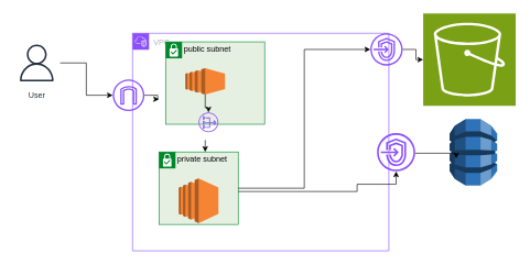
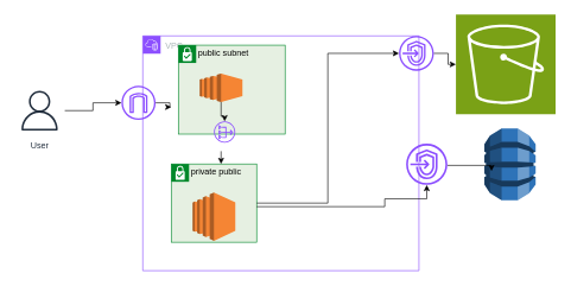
  <mxCell id="0" />
  <mxCell id="1" parent="0" />
  <mxCell id="2" value="VPC" style="points=[[0,0],[0.25,0],[0.5,0],[0.75,0],[1,0],[1,0.25],[1,0.5],[1,0.75],[1,1],[0.75,1],[0.5,1],[0.25,1],[0,1],[0,0.75],[0,0.5],[0,0.25]];outlineConnect=0;gradientColor=none;html=1;whiteSpace=wrap;fontSize=12;fontStyle=0;container=1;pointerEvents=0;collapsible=0;recursiveResize=0;shape=mxgraph.aws4.group;grIcon=mxgraph.aws4.group_vpc2;strokeColor=#8C4FFF;fillColor=none;verticalAlign=top;align=left;spacingLeft=30;fontColor=#AAB7B8;dashed=0;" vertex="1" parent="1"><mxGeometry x="200" y="50" width="388" height="330" as="geometry" /></mxCell>
  <mxCell id="3" value="public subnet" style="shape=mxgraph.ibm.box;prType=subnet;fontStyle=0;verticalAlign=top;align=left;spacingLeft=32;spacingTop=4;fillColor=#E6F0E2;rounded=0;whiteSpace=wrap;html=1;strokeColor=#00882B;strokeWidth=1;dashed=0;container=1;spacing=-4;collapsible=0;expand=0;recursiveResize=0;" vertex="1" parent="2"><mxGeometry x="50" y="13" width="150" height="125" as="geometry" /></mxCell>
  <mxCell id="4" style="edgeStyle=orthogonalEdgeStyle;rounded=0;orthogonalLoop=1;jettySize=auto;html=1;" edge="1" parent="3" source="5" target="7"><mxGeometry relative="1" as="geometry" /></mxCell>
  <mxCell id="5" value="" style="outlineConnect=0;dashed=0;verticalLabelPosition=bottom;verticalAlign=top;align=center;html=1;shape=mxgraph.aws3.ec2;fillColor=#F58534;gradientColor=none;" vertex="1" parent="3"><mxGeometry x="30" y="40" width="60" height="40" as="geometry" /></mxCell>
  <mxCell id="6" style="edgeStyle=orthogonalEdgeStyle;rounded=0;orthogonalLoop=1;jettySize=auto;html=1;exitX=0.5;exitY=1;exitDx=0;exitDy=0;exitPerimeter=0;" edge="1" parent="3" source="5" target="5"><mxGeometry relative="1" as="geometry" /></mxCell>
  <mxCell id="7" value="" style="sketch=0;outlineConnect=0;fontColor=#232F3E;gradientColor=none;fillColor=#8C4FFF;strokeColor=none;dashed=0;verticalLabelPosition=bottom;verticalAlign=top;align=center;html=1;fontSize=12;fontStyle=0;aspect=fixed;pointerEvents=1;shape=mxgraph.aws4.nat_gateway;" vertex="1" parent="3"><mxGeometry x="50" y="107" width="30" height="30" as="geometry" /></mxCell>
- <mxCell id="8" value="private subnet" style="shape=mxgraph.ibm.box;prType=subnet;fontStyle=0;verticalAlign=top;align=left;spacingLeft=32;spacingTop=4;fillColor=#E6F0E2;rounded=0;whiteSpace=wrap;html=1;strokeColor=#00882B;strokeWidth=1;dashed=0;container=1;spacing=-4;collapsible=0;expand=0;recursiveResize=0;" vertex="1" parent="2"><mxGeometry x="40" y="180" width="120" height="110" as="geometry" /></mxCell>
+ <mxCell id="8" value="private public" style="shape=mxgraph.ibm.box;prType=subnet;fontStyle=0;verticalAlign=top;align=left;spacingLeft=32;spacingTop=4;fillColor=#E6F0E2;rounded=0;whiteSpace=wrap;html=1;strokeColor=#00882B;strokeWidth=1;dashed=0;container=1;spacing=-4;collapsible=0;expand=0;recursiveResize=0;" vertex="1" parent="2"><mxGeometry x="40" y="180" width="120" height="110" as="geometry" /></mxCell>
  <mxCell id="9" value="" style="outlineConnect=0;dashed=0;verticalLabelPosition=bottom;verticalAlign=top;align=center;html=1;shape=mxgraph.aws3.ec2;fillColor=#F58534;gradientColor=none;" vertex="1" parent="8"><mxGeometry x="30" y="40" width="60" height="68" as="geometry" /></mxCell>
  <mxCell id="10" value="" style="edgeStyle=orthogonalEdgeStyle;rounded=0;orthogonalLoop=1;jettySize=auto;html=1;" edge="1" parent="2"><mxGeometry relative="1" as="geometry"><mxPoint x="110" y="162" as="sourcePoint" /><mxPoint x="110" y="180" as="targetPoint" /></mxGeometry></mxCell>
  <mxCell id="11" value="" style="edgeStyle=orthogonalEdgeStyle;rounded=0;orthogonalLoop=1;jettySize=auto;html=1;" edge="1" parent="2" source="12"><mxGeometry relative="1" as="geometry"><mxPoint x="40" y="100" as="targetPoint" /><Array as="points"><mxPoint x="38" y="94" /><mxPoint x="38" y="100" /></Array></mxGeometry></mxCell>
  <mxCell id="12" value="" style="sketch=0;outlineConnect=0;fontColor=#232F3E;gradientColor=none;fillColor=#8C4FFF;strokeColor=none;dashed=0;verticalLabelPosition=bottom;verticalAlign=top;align=center;html=1;fontSize=12;fontStyle=0;aspect=fixed;pointerEvents=1;shape=mxgraph.aws4.internet_gateway;" vertex="1" parent="2"><mxGeometry x="-30" y="70" width="48" height="48" as="geometry" /></mxCell>
  <mxCell id="13" value="" style="edgeStyle=orthogonalEdgeStyle;rounded=0;orthogonalLoop=1;jettySize=auto;html=1;entryX=0;entryY=0.5;entryDx=0;entryDy=0;entryPerimeter=0;" edge="1" parent="2" source="8" target="14"><mxGeometry relative="1" as="geometry"><mxPoint x="350" y="375" as="sourcePoint" /><mxPoint x="630" y="180" as="targetPoint" /></mxGeometry></mxCell>
  <mxCell id="14" value="" style="sketch=0;outlineConnect=0;fontColor=#232F3E;gradientColor=none;fillColor=#8C4FFF;strokeColor=none;dashed=0;verticalLabelPosition=bottom;verticalAlign=top;align=center;html=1;fontSize=12;fontStyle=0;aspect=fixed;pointerEvents=1;shape=mxgraph.aws4.endpoints;" vertex="1" parent="2"><mxGeometry x="360" width="49" height="49" as="geometry" /></mxCell>
  <mxCell id="15" value="" style="sketch=0;points=[[0,0,0],[0.25,0,0],[0.5,0,0],[0.75,0,0],[1,0,0],[0,1,0],[0.25,1,0],[0.5,1,0],[0.75,1,0],[1,1,0],[0,0.25,0],[0,0.5,0],[0,0.75,0],[1,0.25,0],[1,0.5,0],[1,0.75,0]];outlineConnect=0;fontColor=#232F3E;fillColor=#7AA116;strokeColor=#ffffff;dashed=0;verticalLabelPosition=bottom;verticalAlign=top;align=center;html=1;fontSize=12;fontStyle=0;aspect=fixed;shape=mxgraph.aws4.resourceIcon;resIcon=mxgraph.aws4.s3;" vertex="1" parent="1"><mxGeometry x="640" y="20" width="140" height="140" as="geometry" /></mxCell>
  <mxCell id="16" value="" style="outlineConnect=0;dashed=0;verticalLabelPosition=bottom;verticalAlign=top;align=center;html=1;shape=mxgraph.aws3.dynamo_db;fillColor=#2E73B8;gradientColor=none;" vertex="1" parent="1"><mxGeometry x="680" y="180" width="72" height="101" as="geometry" /></mxCell>
  <mxCell id="17" style="edgeStyle=orthogonalEdgeStyle;rounded=0;orthogonalLoop=1;jettySize=auto;html=1;" edge="1" parent="1" source="18" target="12"><mxGeometry relative="1" as="geometry" /></mxCell>
- <mxCell id="18" value="User" style="sketch=0;outlineConnect=0;fontColor=#232F3E;gradientColor=none;strokeColor=#232F3E;fillColor=#ffffff;dashed=0;verticalLabelPosition=bottom;verticalAlign=top;align=center;html=1;fontSize=12;fontStyle=0;aspect=fixed;shape=mxgraph.aws4.resourceIcon;resIcon=mxgraph.aws4.user;" vertex="1" parent="1"><mxGeometry x="20" y="60" width="70" height="70" as="geometry" /></mxCell>
+ <mxCell id="18" value="User" style="sketch=0;outlineConnect=0;fontColor=#232F3E;gradientColor=none;strokeColor=#232F3E;fillColor=#ffffff;dashed=0;verticalLabelPosition=bottom;verticalAlign=top;align=center;html=1;fontSize=12;fontStyle=0;aspect=fixed;shape=mxgraph.aws4.resourceIcon;resIcon=mxgraph.aws4.user;" vertex="1" parent="1"><mxGeometry x="20" y="120" width="70" height="70" as="geometry" /></mxCell>
  <mxCell id="19" style="edgeStyle=orthogonalEdgeStyle;rounded=0;orthogonalLoop=1;jettySize=auto;html=1;" edge="1" parent="1" source="22"><mxGeometry relative="1" as="geometry"><mxPoint x="720" y="201.496" as="sourcePoint" /><mxPoint x="690" y="240" as="targetPoint" /><Array as="points"><mxPoint x="580" y="237" /><mxPoint x="580" y="232" /></Array></mxGeometry></mxCell>
  <mxCell id="20" style="edgeStyle=orthogonalEdgeStyle;rounded=0;orthogonalLoop=1;jettySize=auto;html=1;entryX=0;entryY=0.5;entryDx=0;entryDy=0;entryPerimeter=0;" edge="1" parent="1" source="14" target="15"><mxGeometry relative="1" as="geometry" /></mxCell>
  <mxCell id="21" value="" style="edgeStyle=orthogonalEdgeStyle;rounded=0;orthogonalLoop=1;jettySize=auto;html=1;" edge="1" parent="1" target="22"><mxGeometry relative="1" as="geometry"><mxPoint x="360" y="290" as="sourcePoint" /><mxPoint x="680" y="261" as="targetPoint" /><Array as="points"><mxPoint x="540" y="290" /><mxPoint x="540" y="279" /><mxPoint x="599" y="279" /></Array></mxGeometry></mxCell>
  <mxCell id="22" value="" style="sketch=0;outlineConnect=0;fontColor=#232F3E;gradientColor=none;fillColor=#8C4FFF;strokeColor=none;dashed=0;verticalLabelPosition=bottom;verticalAlign=top;align=center;html=1;fontSize=12;fontStyle=0;aspect=fixed;pointerEvents=1;shape=mxgraph.aws4.endpoints;" vertex="1" parent="1"><mxGeometry x="570" y="201.5" width="58" height="58" as="geometry" /></mxCell>
